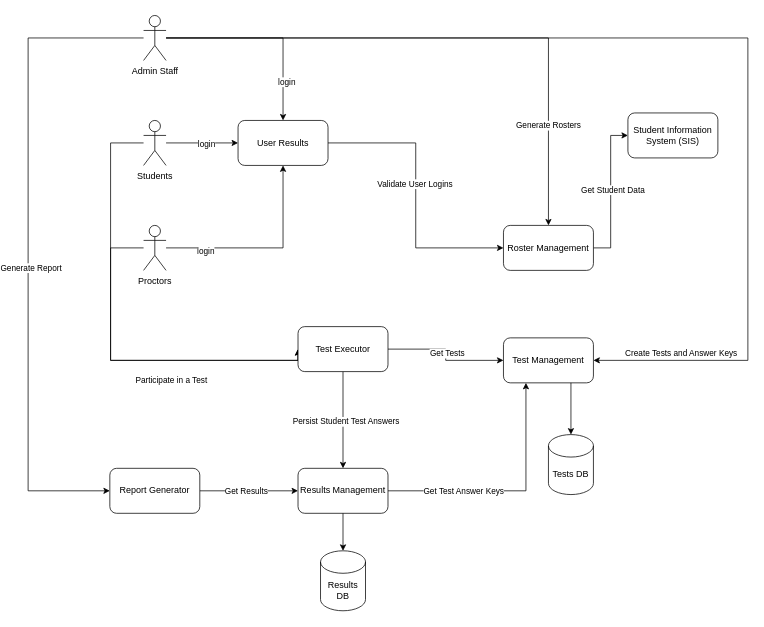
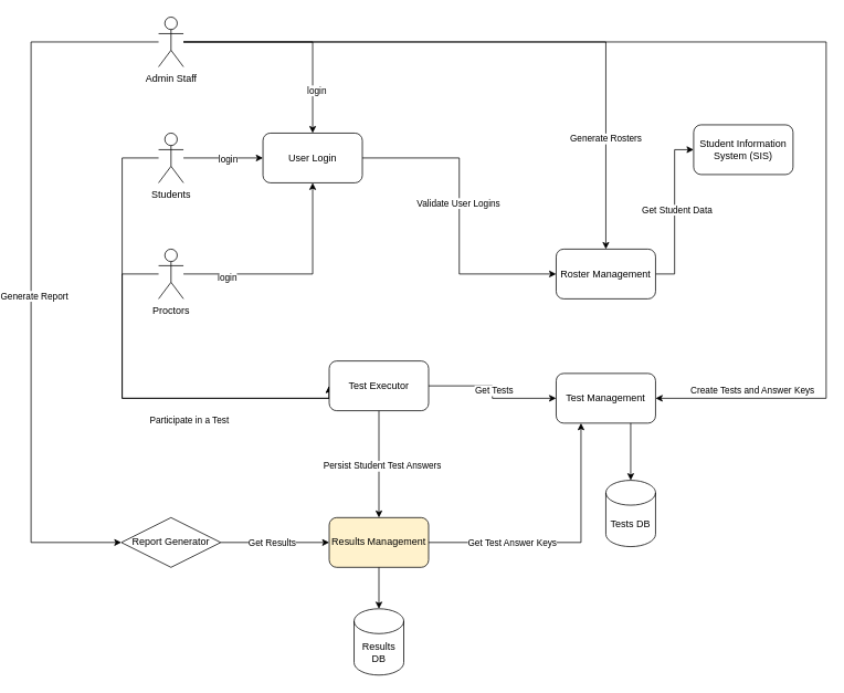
  <mxCell id="0" />
  <mxCell id="1" parent="0" />
  <mxCell id="2" style="edgeStyle=orthogonalEdgeStyle;rounded=0;orthogonalLoop=1;jettySize=auto;html=1;entryX=0;entryY=0.5;entryDx=0;entryDy=0;" edge="1" parent="1" source="4" target="42"><mxGeometry relative="1" as="geometry" /></mxCell>
  <mxCell id="3" value="Get Student Data" style="edgeLabel;html=1;align=center;verticalAlign=middle;resizable=0;points=[];" vertex="1" connectable="0" parent="2"><mxGeometry x="0.031" y="-2" relative="1" as="geometry"><mxPoint as="offset" /></mxGeometry></mxCell>
  <mxCell id="4" value="Roster Management" style="rounded=1;whiteSpace=wrap;html=1;" vertex="1" parent="1"><mxGeometry x="654" y="300" width="120" height="60" as="geometry" /></mxCell>
  <mxCell id="5" style="edgeStyle=orthogonalEdgeStyle;rounded=0;orthogonalLoop=1;jettySize=auto;html=1;entryX=0;entryY=0.5;entryDx=0;entryDy=0;" edge="1" parent="1" source="7" target="4"><mxGeometry relative="1" as="geometry" /></mxCell>
  <mxCell id="6" value="Validate User Logins" style="edgeLabel;html=1;align=center;verticalAlign=middle;resizable=0;points=[];" vertex="1" connectable="0" parent="5"><mxGeometry x="-0.086" y="-2" relative="1" as="geometry"><mxPoint as="offset" /></mxGeometry></mxCell>
- <mxCell id="7" value="User Results" style="rounded=1;whiteSpace=wrap;html=1;" vertex="1" parent="1"><mxGeometry x="300" y="160" width="120" height="60" as="geometry" /></mxCell>
+ <mxCell id="7" value="User Login" style="rounded=1;whiteSpace=wrap;html=1;" vertex="1" parent="1"><mxGeometry x="300" y="160" width="120" height="60" as="geometry" /></mxCell>
  <mxCell id="8" style="edgeStyle=orthogonalEdgeStyle;rounded=0;orthogonalLoop=1;jettySize=auto;html=1;entryX=0;entryY=0.5;entryDx=0;entryDy=0;" edge="1" parent="1" source="11" target="7"><mxGeometry relative="1" as="geometry"><mxPoint x="344" y="330" as="targetPoint" /></mxGeometry></mxCell>
  <mxCell id="9" value="login" style="edgeLabel;html=1;align=center;verticalAlign=middle;resizable=0;points=[];" vertex="1" connectable="0" parent="8"><mxGeometry x="0.104" y="-1" relative="1" as="geometry"><mxPoint as="offset" /></mxGeometry></mxCell>
  <mxCell id="10" style="edgeStyle=orthogonalEdgeStyle;rounded=0;orthogonalLoop=1;jettySize=auto;html=1;entryX=0;entryY=0.5;entryDx=0;entryDy=0;" edge="1" parent="1" source="11" target="22"><mxGeometry relative="1" as="geometry"><Array as="points"><mxPoint x="130" y="190" /><mxPoint x="130" y="480" /></Array></mxGeometry></mxCell>
  <mxCell id="11" value="Students" style="shape=umlActor;verticalLabelPosition=bottom;verticalAlign=top;html=1;outlineConnect=0;" vertex="1" parent="1"><mxGeometry x="174" y="160" width="30" height="60" as="geometry" /></mxCell>
  <mxCell id="12" style="edgeStyle=orthogonalEdgeStyle;rounded=0;orthogonalLoop=1;jettySize=auto;html=1;entryX=0.5;entryY=1;entryDx=0;entryDy=0;" edge="1" parent="1" source="16" target="7"><mxGeometry relative="1" as="geometry"><mxPoint x="344" y="330" as="targetPoint" /></mxGeometry></mxCell>
  <mxCell id="13" value="login" style="edgeLabel;html=1;align=center;verticalAlign=middle;resizable=0;points=[];" vertex="1" connectable="0" parent="12"><mxGeometry x="-0.609" y="-3" relative="1" as="geometry"><mxPoint as="offset" /></mxGeometry></mxCell>
  <mxCell id="14" style="edgeStyle=orthogonalEdgeStyle;rounded=0;orthogonalLoop=1;jettySize=auto;html=1;entryX=0;entryY=0.5;entryDx=0;entryDy=0;" edge="1" parent="1" source="16" target="22"><mxGeometry relative="1" as="geometry"><Array as="points"><mxPoint x="130" y="330" /><mxPoint x="130" y="480" /></Array></mxGeometry></mxCell>
  <mxCell id="15" value="Participate in a Test" style="edgeLabel;html=1;align=center;verticalAlign=middle;resizable=0;points=[];" vertex="1" connectable="0" parent="14"><mxGeometry x="-0.236" y="1" relative="1" as="geometry"><mxPoint x="79" y="45" as="offset" /></mxGeometry></mxCell>
  <mxCell id="16" value="Proctors" style="shape=umlActor;verticalLabelPosition=bottom;verticalAlign=top;html=1;outlineConnect=0;" vertex="1" parent="1"><mxGeometry x="174" y="300" width="30" height="60" as="geometry" /></mxCell>
  <mxCell id="17" value="Test Management" style="rounded=1;whiteSpace=wrap;html=1;" vertex="1" parent="1"><mxGeometry x="654" y="450" width="120" height="60" as="geometry" /></mxCell>
  <mxCell id="18" style="edgeStyle=orthogonalEdgeStyle;rounded=0;orthogonalLoop=1;jettySize=auto;html=1;" edge="1" parent="1" source="22" target="17"><mxGeometry relative="1" as="geometry" /></mxCell>
  <mxCell id="19" value="Get Tests" style="edgeLabel;html=1;align=center;verticalAlign=middle;resizable=0;points=[];" vertex="1" connectable="0" parent="18"><mxGeometry x="0.153" y="-3" relative="1" as="geometry"><mxPoint x="-4" y="-13" as="offset" /></mxGeometry></mxCell>
  <mxCell id="20" style="edgeStyle=orthogonalEdgeStyle;rounded=0;orthogonalLoop=1;jettySize=auto;html=1;entryX=0.5;entryY=0;entryDx=0;entryDy=0;" edge="1" parent="1" source="22" target="25"><mxGeometry relative="1" as="geometry" /></mxCell>
  <mxCell id="21" value="Persist Student Test Answers" style="edgeLabel;html=1;align=center;verticalAlign=middle;resizable=0;points=[];" vertex="1" connectable="0" parent="20"><mxGeometry x="0.022" y="3" relative="1" as="geometry"><mxPoint as="offset" /></mxGeometry></mxCell>
  <mxCell id="22" value="Test Executor" style="rounded=1;whiteSpace=wrap;html=1;" vertex="1" parent="1"><mxGeometry x="380" y="435" width="120" height="60" as="geometry" /></mxCell>
  <mxCell id="23" style="edgeStyle=orthogonalEdgeStyle;rounded=0;orthogonalLoop=1;jettySize=auto;html=1;entryX=0.25;entryY=1;entryDx=0;entryDy=0;" edge="1" parent="1" source="25" target="17"><mxGeometry relative="1" as="geometry" /></mxCell>
  <mxCell id="24" value="Get Test Answer Keys" style="edgeLabel;html=1;align=center;verticalAlign=middle;resizable=0;points=[];" vertex="1" connectable="0" parent="23"><mxGeometry y="-1" relative="1" as="geometry"><mxPoint x="-64" y="-1" as="offset" /></mxGeometry></mxCell>
- <mxCell id="25" value="Results Management" style="rounded=1;whiteSpace=wrap;html=1;" vertex="1" parent="1"><mxGeometry x="380" y="624" width="120" height="60" as="geometry" /></mxCell>
+ <mxCell id="25" value="Results Management" style="rounded=1;whiteSpace=wrap;html=1;fillColor=#fff2cc;" vertex="1" parent="1"><mxGeometry x="380" y="624" width="120" height="60" as="geometry" /></mxCell>
  <mxCell id="26" value="Results DB" style="shape=cylinder3;whiteSpace=wrap;html=1;boundedLbl=1;backgroundOutline=1;size=15;" vertex="1" parent="1"><mxGeometry x="410" y="734" width="60" height="80" as="geometry" /></mxCell>
  <mxCell id="27" style="edgeStyle=orthogonalEdgeStyle;rounded=0;orthogonalLoop=1;jettySize=auto;html=1;entryX=0.5;entryY=0;entryDx=0;entryDy=0;entryPerimeter=0;" edge="1" parent="1" source="25" target="26"><mxGeometry relative="1" as="geometry" /></mxCell>
  <mxCell id="28" value="Tests DB" style="shape=cylinder3;whiteSpace=wrap;html=1;boundedLbl=1;backgroundOutline=1;size=15;" vertex="1" parent="1"><mxGeometry x="714" y="579" width="60" height="80" as="geometry" /></mxCell>
  <mxCell id="29" style="edgeStyle=orthogonalEdgeStyle;rounded=0;orthogonalLoop=1;jettySize=auto;html=1;entryX=0.5;entryY=0;entryDx=0;entryDy=0;entryPerimeter=0;exitX=0.75;exitY=1;exitDx=0;exitDy=0;" edge="1" parent="1" source="17" target="28"><mxGeometry relative="1" as="geometry" /></mxCell>
  <mxCell id="30" style="edgeStyle=orthogonalEdgeStyle;rounded=0;orthogonalLoop=1;jettySize=auto;html=1;" edge="1" parent="1" source="32" target="25"><mxGeometry relative="1" as="geometry" /></mxCell>
  <mxCell id="31" value="Get Results" style="edgeLabel;html=1;align=center;verticalAlign=middle;resizable=0;points=[];" vertex="1" connectable="0" parent="30"><mxGeometry x="-0.313" y="1" relative="1" as="geometry"><mxPoint x="16" y="1" as="offset" /></mxGeometry></mxCell>
- <mxCell id="32" value="Report Generator" style="rounded=1;whiteSpace=wrap;html=1;" vertex="1" parent="1"><mxGeometry x="129" y="624" width="120" height="60" as="geometry" /></mxCell>
+ <mxCell id="32" value="Report Generator" style="rhombus;whiteSpace=wrap;html=1;" vertex="1" parent="1"><mxGeometry x="129" y="624" width="120" height="60" as="geometry" /></mxCell>
  <mxCell id="33" style="edgeStyle=orthogonalEdgeStyle;rounded=0;orthogonalLoop=1;jettySize=auto;html=1;entryX=0.5;entryY=0;entryDx=0;entryDy=0;" edge="1" parent="1" source="41" target="7"><mxGeometry relative="1" as="geometry"><mxPoint x="344" y="330" as="targetPoint" /></mxGeometry></mxCell>
  <mxCell id="34" value="login" style="edgeLabel;html=1;align=center;verticalAlign=middle;resizable=0;points=[];" vertex="1" connectable="0" parent="33"><mxGeometry x="0.609" y="4" relative="1" as="geometry"><mxPoint as="offset" /></mxGeometry></mxCell>
  <mxCell id="35" style="edgeStyle=orthogonalEdgeStyle;rounded=0;orthogonalLoop=1;jettySize=auto;html=1;entryX=0.5;entryY=0;entryDx=0;entryDy=0;" edge="1" parent="1" source="41" target="4"><mxGeometry relative="1" as="geometry" /></mxCell>
  <mxCell id="36" value="Generate Rosters" style="edgeLabel;html=1;align=center;verticalAlign=middle;resizable=0;points=[];" vertex="1" connectable="0" parent="35"><mxGeometry x="0.647" y="-1" relative="1" as="geometry"><mxPoint as="offset" /></mxGeometry></mxCell>
  <mxCell id="37" style="edgeStyle=orthogonalEdgeStyle;rounded=0;orthogonalLoop=1;jettySize=auto;html=1;entryX=1;entryY=0.5;entryDx=0;entryDy=0;" edge="1" parent="1" source="41" target="17"><mxGeometry relative="1" as="geometry"><Array as="points"><mxPoint x="980" y="50" /><mxPoint x="980" y="480" /></Array></mxGeometry></mxCell>
  <mxCell id="38" value="Create Tests and Answer Keys" style="edgeLabel;html=1;align=center;verticalAlign=middle;resizable=0;points=[];" vertex="1" connectable="0" parent="37"><mxGeometry x="0.858" y="5" relative="1" as="geometry"><mxPoint x="16" y="-15" as="offset" /></mxGeometry></mxCell>
  <mxCell id="39" style="edgeStyle=orthogonalEdgeStyle;rounded=0;orthogonalLoop=1;jettySize=auto;html=1;entryX=0;entryY=0.5;entryDx=0;entryDy=0;" edge="1" parent="1" source="41" target="32"><mxGeometry relative="1" as="geometry"><mxPoint x="80" y="560" as="targetPoint" /><Array as="points"><mxPoint x="20" y="50" /><mxPoint x="20" y="654" /></Array></mxGeometry></mxCell>
  <mxCell id="40" value="Generate Report" style="edgeLabel;html=1;align=center;verticalAlign=middle;resizable=0;points=[];" vertex="1" connectable="0" parent="39"><mxGeometry x="0.06" y="3" relative="1" as="geometry"><mxPoint as="offset" /></mxGeometry></mxCell>
  <mxCell id="41" value="Admin Staff" style="shape=umlActor;verticalLabelPosition=bottom;verticalAlign=top;html=1;outlineConnect=0;" vertex="1" parent="1"><mxGeometry x="174" y="20" width="30" height="60" as="geometry" /></mxCell>
  <mxCell id="42" value="Student Information System (SIS)" style="rounded=1;whiteSpace=wrap;html=1;" vertex="1" parent="1"><mxGeometry x="820" y="150" width="120" height="60" as="geometry" /></mxCell>
